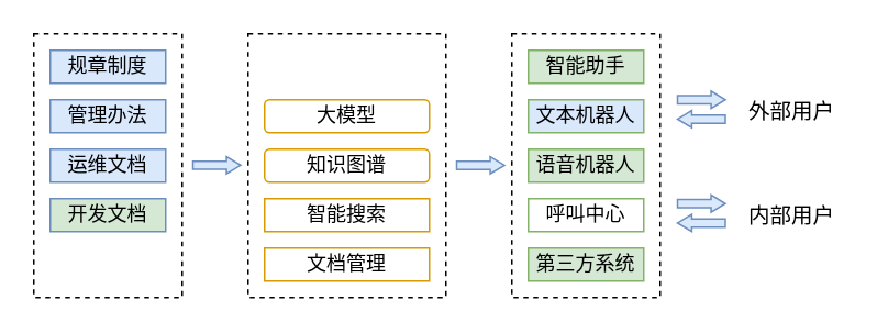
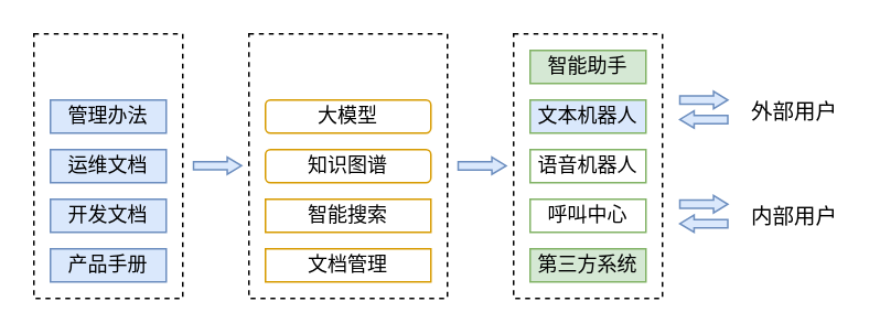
  <mxCell id="0" />
  <mxCell id="1" parent="0" />
  <mxCell id="2" value="" style="rounded=0;whiteSpace=wrap;html=1;dashed=1;fillColor=none;" vertex="1" parent="1"><mxGeometry x="150" y="20" width="120" height="160" as="geometry" /></mxCell>
  <mxCell id="3" value="大模型" style="whiteSpace=wrap;html=1;fillColor=none;strokeColor=#d79b00;rounded=1;" vertex="1" parent="1"><mxGeometry x="160" y="60" width="100" height="20" as="geometry" /></mxCell>
  <mxCell id="4" value="知识图谱" style="whiteSpace=wrap;html=1;fillColor=none;strokeColor=#d79b00;rounded=1;" vertex="1" parent="1"><mxGeometry x="160" y="90" width="100" height="20" as="geometry" /></mxCell>
  <mxCell id="5" value="智能搜索" style="rounded=0;whiteSpace=wrap;html=1;fillColor=none;strokeColor=#d79b00;" vertex="1" parent="1"><mxGeometry x="160" y="120" width="100" height="20" as="geometry" /></mxCell>
  <mxCell id="6" value="文档管理" style="rounded=0;whiteSpace=wrap;html=1;fillColor=none;strokeColor=#d79b00;" vertex="1" parent="1"><mxGeometry x="160" y="150" width="100" height="20" as="geometry" /></mxCell>
  <mxCell id="7" value="" style="rounded=0;whiteSpace=wrap;html=1;dashed=1;fillColor=none;" vertex="1" parent="1"><mxGeometry x="310" y="20" width="90" height="160" as="geometry" /></mxCell>
  <mxCell id="8" value="" style="shape=flexArrow;endArrow=classic;html=1;rounded=0;endWidth=4.531;endSize=2.539;width=4.898;fillColor=#dae8fc;strokeColor=#6c8ebf;" edge="1" parent="1"><mxGeometry width="50" height="50" relative="1" as="geometry"><mxPoint x="276" y="99.8" as="sourcePoint" /><mxPoint x="306" y="99.8" as="targetPoint" /></mxGeometry></mxCell>
  <mxCell id="9" value="智能助手" style="rounded=0;whiteSpace=wrap;html=1;fillColor=#d5e8d4;strokeColor=#82b366;" vertex="1" parent="1"><mxGeometry x="320" y="30" width="70" height="20" as="geometry" /></mxCell>
  <mxCell id="10" value="文本机器人" style="rounded=0;whiteSpace=wrap;html=1;fillColor=#dae8fc;strokeColor=#82b366;" vertex="1" parent="1"><mxGeometry x="320" y="60" width="70" height="20" as="geometry" /></mxCell>
- <mxCell id="11" value="语音机器人" style="rounded=0;whiteSpace=wrap;html=1;fillColor=#d5e8d4;strokeColor=#82b366;" vertex="1" parent="1"><mxGeometry x="320" y="90" width="70" height="20" as="geometry" /></mxCell>
+ <mxCell id="11" value="语音机器人" style="rounded=0;whiteSpace=wrap;html=1;fillColor=#ffffff;strokeColor=#82b366;" vertex="1" parent="1"><mxGeometry x="320" y="90" width="70" height="20" as="geometry" /></mxCell>
  <mxCell id="12" value="呼叫中心" style="rounded=0;whiteSpace=wrap;html=1;fillColor=#ffffff;strokeColor=#82b366;" vertex="1" parent="1"><mxGeometry x="320" y="120" width="70" height="20" as="geometry" /></mxCell>
  <mxCell id="13" value="第三方系统" style="rounded=0;whiteSpace=wrap;html=1;fillColor=#d5e8d4;strokeColor=#82b366;" vertex="1" parent="1"><mxGeometry x="320" y="150" width="70" height="20" as="geometry" /></mxCell>
  <mxCell id="14" value="" style="shape=flexArrow;endArrow=classic;html=1;rounded=0;endWidth=4.531;endSize=2.539;width=4.898;fillColor=#dae8fc;strokeColor=#6c8ebf;" edge="1" parent="1"><mxGeometry width="50" height="50" relative="1" as="geometry"><mxPoint x="410" y="60" as="sourcePoint" /><mxPoint x="440" y="60" as="targetPoint" /></mxGeometry></mxCell>
  <mxCell id="15" value="" style="shape=flexArrow;endArrow=classic;html=1;rounded=0;endWidth=4.531;endSize=2.539;width=4.898;fillColor=#dae8fc;strokeColor=#6c8ebf;" edge="1" parent="1"><mxGeometry width="50" height="50" relative="1" as="geometry"><mxPoint x="440" y="71.8" as="sourcePoint" /><mxPoint x="410" y="71.8" as="targetPoint" /></mxGeometry></mxCell>
  <mxCell id="16" value="&lt;font style=&quot;font-size: 13px;&quot;&gt;外部用户&lt;/font&gt;" style="text;html=1;strokeColor=none;fillColor=none;align=center;verticalAlign=middle;whiteSpace=wrap;rounded=0;fontColor=#000000;" vertex="1" parent="1"><mxGeometry x="450" y="52" width="60" height="30" as="geometry" /></mxCell>
  <mxCell id="17" value="" style="shape=flexArrow;endArrow=classic;html=1;rounded=0;endWidth=4.531;endSize=2.539;width=4.898;fillColor=#dae8fc;strokeColor=#6c8ebf;" edge="1" parent="1"><mxGeometry width="50" height="50" relative="1" as="geometry"><mxPoint x="410" y="123" as="sourcePoint" /><mxPoint x="440" y="123" as="targetPoint" /></mxGeometry></mxCell>
  <mxCell id="18" value="" style="shape=flexArrow;endArrow=classic;html=1;rounded=0;endWidth=4.531;endSize=2.539;width=4.898;fillColor=#dae8fc;strokeColor=#6c8ebf;" edge="1" parent="1"><mxGeometry width="50" height="50" relative="1" as="geometry"><mxPoint x="440" y="134.8" as="sourcePoint" /><mxPoint x="410" y="134.8" as="targetPoint" /></mxGeometry></mxCell>
  <mxCell id="19" value="&lt;span style=&quot;font-size: 13px;&quot;&gt;内部用户&lt;/span&gt;" style="text;html=1;strokeColor=none;fillColor=none;align=center;verticalAlign=middle;whiteSpace=wrap;rounded=0;fontColor=#000000;" vertex="1" parent="1"><mxGeometry x="450" y="115" width="60" height="30" as="geometry" /></mxCell>
  <mxCell id="20" value="" style="rounded=0;whiteSpace=wrap;html=1;dashed=1;fillColor=none;" vertex="1" parent="1"><mxGeometry x="20" y="20" width="90" height="160" as="geometry" /></mxCell>
- <mxCell id="21" value="规章制度" style="rounded=0;whiteSpace=wrap;html=1;fillColor=#dae8fc;strokeColor=#6c8ebf;" vertex="1" parent="1"><mxGeometry x="30" y="30" width="70" height="20" as="geometry" /></mxCell>
  <mxCell id="22" value="运维文档" style="rounded=0;whiteSpace=wrap;html=1;fillColor=#dae8fc;strokeColor=#6c8ebf;" vertex="1" parent="1"><mxGeometry x="30" y="90" width="70" height="20" as="geometry" /></mxCell>
- <mxCell id="23" value="开发文档" style="rounded=0;whiteSpace=wrap;html=1;fillColor=#d5e8d4;strokeColor=#6c8ebf;" vertex="1" parent="1"><mxGeometry x="30" y="120" width="70" height="20" as="geometry" /></mxCell>
+ <mxCell id="23" value="开发文档" style="rounded=0;whiteSpace=wrap;html=1;fillColor=#dae8fc;strokeColor=#6c8ebf;" vertex="1" parent="1"><mxGeometry x="30" y="120" width="70" height="20" as="geometry" /></mxCell>
  <mxCell id="24" value="管理办法" style="rounded=0;whiteSpace=wrap;html=1;fillColor=#dae8fc;strokeColor=#6c8ebf;" vertex="1" parent="1"><mxGeometry x="30" y="60" width="70" height="20" as="geometry" /></mxCell>
+ <mxCell id="25" value="产品手册" style="rounded=0;whiteSpace=wrap;html=1;fillColor=#dae8fc;strokeColor=#6c8ebf;" vertex="1" parent="1"><mxGeometry x="30" y="150" width="70" height="20" as="geometry" /></mxCell>
  <mxCell id="26" value="" style="shape=flexArrow;endArrow=classic;html=1;rounded=0;endWidth=4.531;endSize=2.539;width=4.898;fillColor=#dae8fc;strokeColor=#6c8ebf;" edge="1" parent="1"><mxGeometry width="50" height="50" relative="1" as="geometry"><mxPoint x="116" y="99.73" as="sourcePoint" /><mxPoint x="146" y="99.73" as="targetPoint" /></mxGeometry></mxCell>
